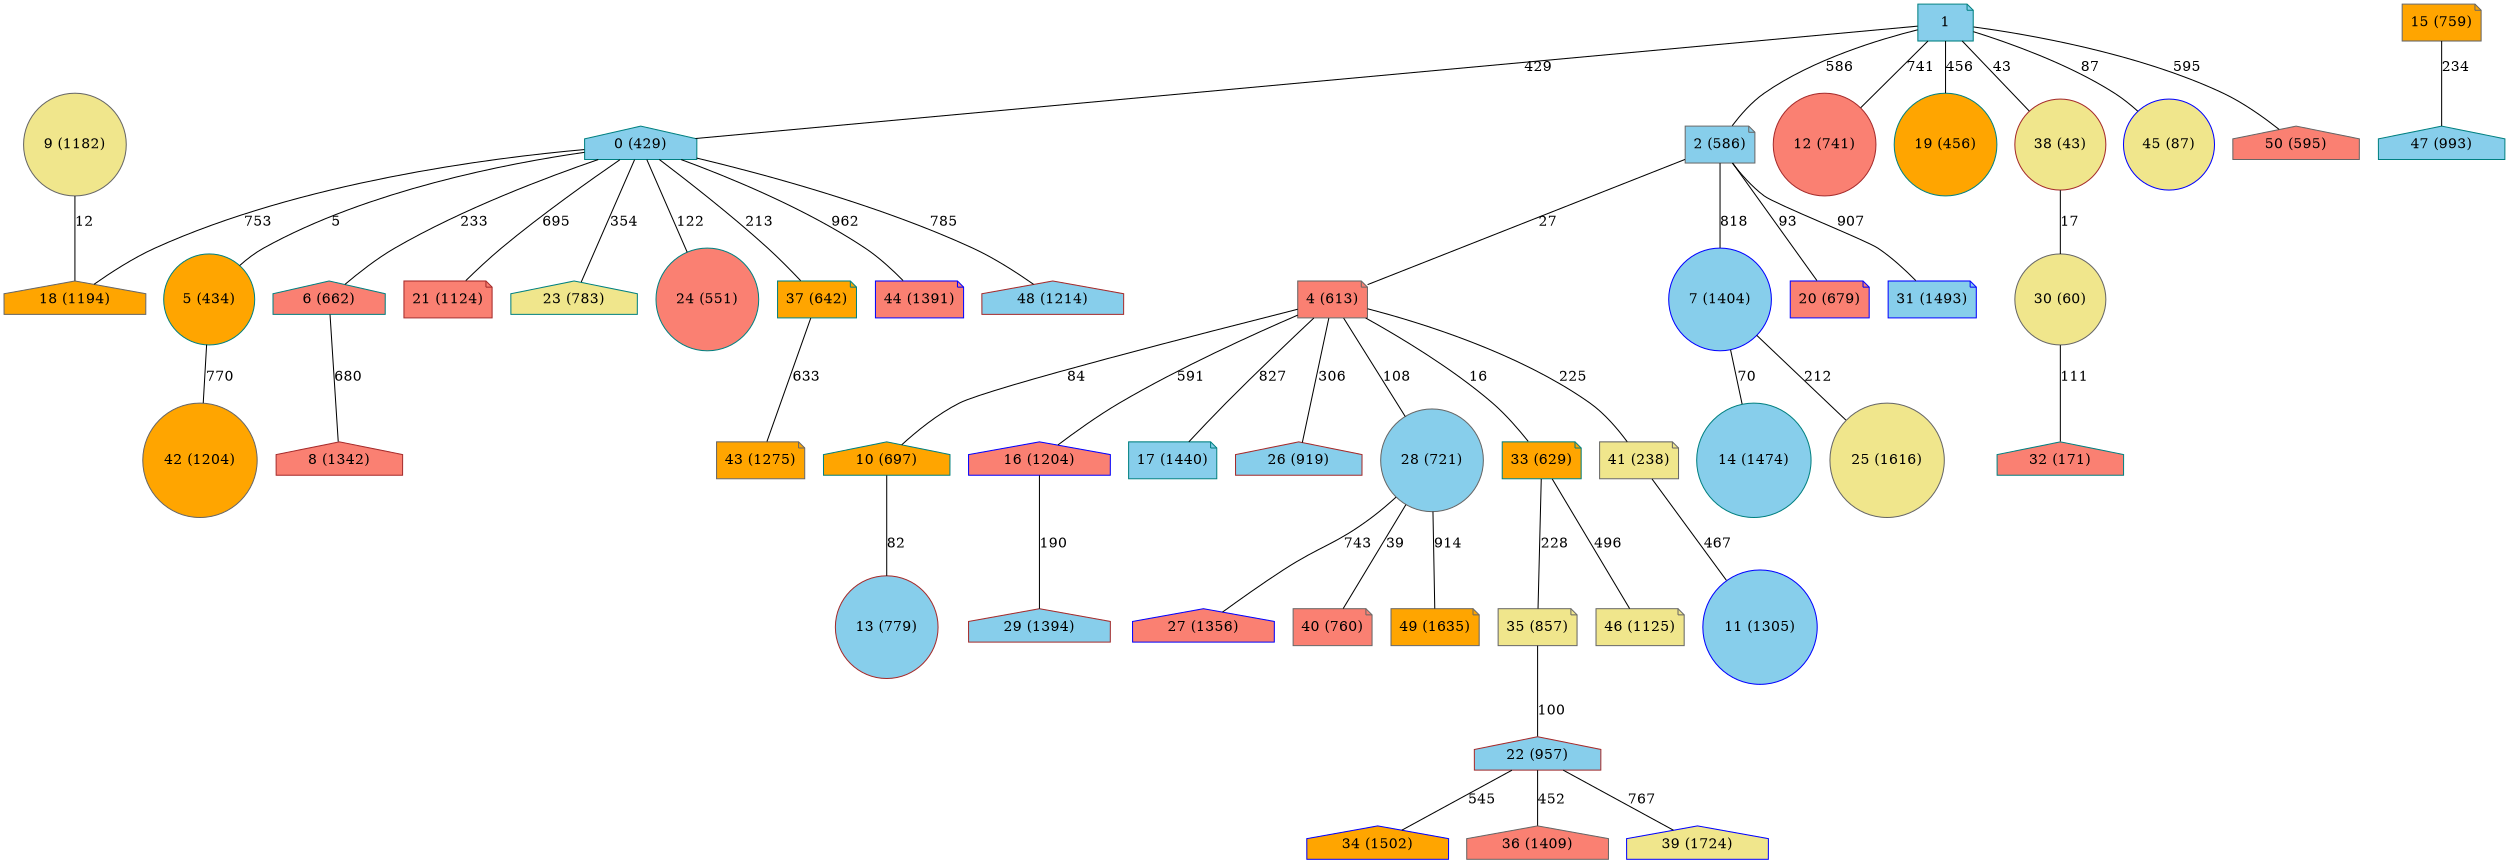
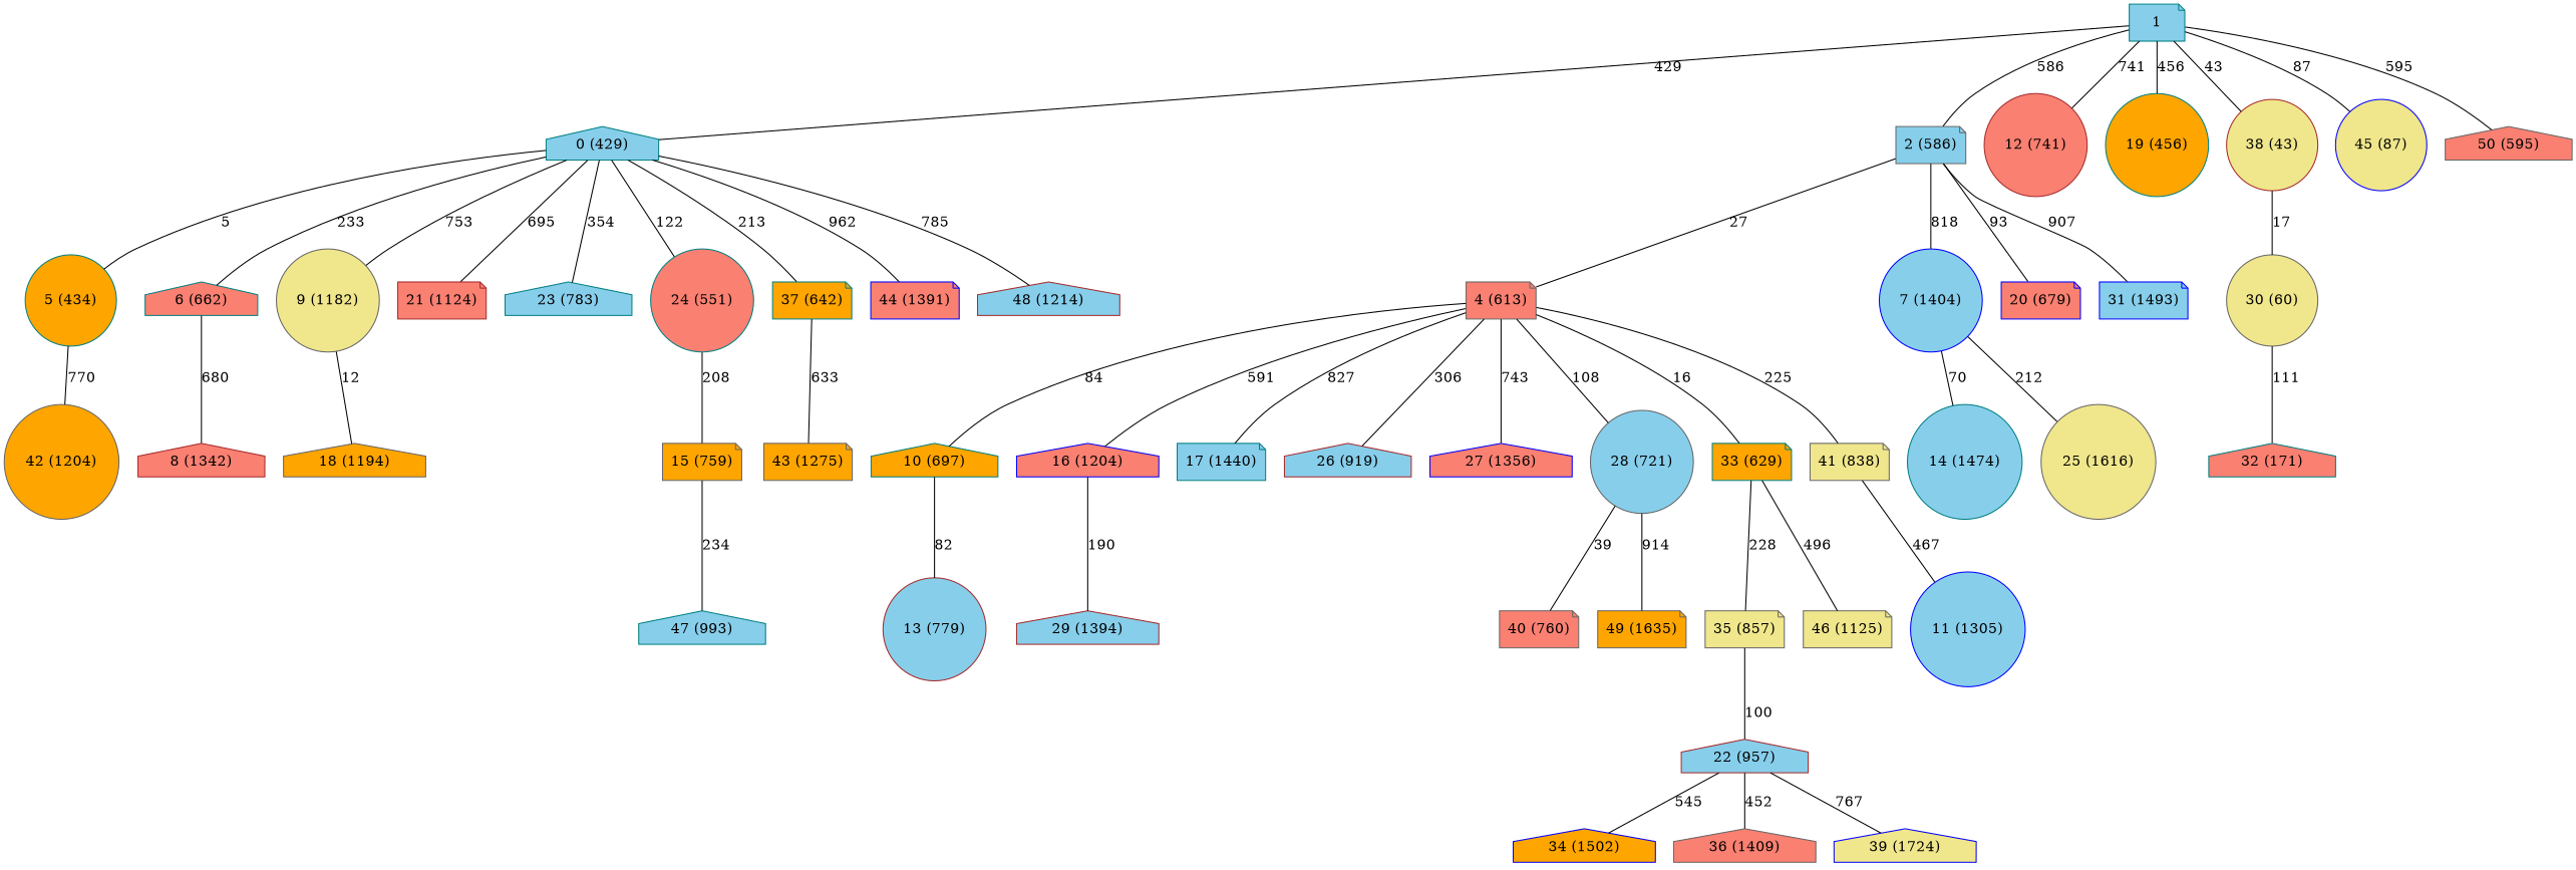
  strict graph {
    node [color=gray40 fillcolor=skyblue shape=house style=filled]
    n1 [color=teal label="0 (429)"]
    n2 [color=teal fillcolor=orange label="5 (434)" shape=circle]
    n3 [color=teal fillcolor=salmon label="6 (662)"]
    n4 [fillcolor=khaki label="9 (1182)" shape=circle]
    n5 [color=brown fillcolor=salmon label="21 (1124)" shape=note]
-   n6 [color=teal fillcolor=khaki label="23 (783)"]
+   n6 [color=teal label="23 (783)"]
    n7 [color=teal fillcolor=salmon label="24 (551)" shape=circle]
    n8 [color=teal fillcolor=orange label="37 (642)" shape=note]
    n9 [color=blue fillcolor=salmon label="44 (1391)" shape=note]
    n10 [color=brown label="48 (1214)"]
    1 [color=teal shape=note]
    n12 [label="2 (586)" shape=note]
    n13 [color=brown fillcolor=salmon label="12 (741)" shape=circle]
    n14 [color=teal fillcolor=orange label="19 (456)" shape=circle]
    n15 [color=brown fillcolor=khaki label="38 (43)" shape=circle]
    n16 [color=blue fillcolor=khaki label="45 (87)" shape=circle]
    n17 [fillcolor=salmon label="50 (595)"]
    n18 [fillcolor=salmon label="4 (613)" shape=note]
    n19 [color=blue label="7 (1404)" shape=circle]
    n20 [color=blue fillcolor=salmon label="20 (679)" shape=note]
    n21 [color=blue label="31 (1493)" shape=note]
    n22 [fillcolor=khaki label="30 (60)" shape=circle]
    n23 [fillcolor=orange label="42 (1204)" shape=circle]
    n24 [color=brown fillcolor=salmon label="8 (1342)"]
    n25 [fillcolor=orange label="18 (1194)"]
    n26 [fillcolor=orange label="15 (759)" shape=note]
    n27 [fillcolor=orange label="43 (1275)" shape=note]
    n28 [color=teal fillcolor=orange label="10 (697)"]
    n29 [color=blue fillcolor=salmon label="16 (1204)"]
    n30 [color=teal label="17 (1440)" shape=note]
    n31 [color=brown label="26 (919)"]
    n32 [color=blue fillcolor=salmon label="27 (1356)"]
    n33 [label="28 (721)" shape=circle]
    n34 [color=teal fillcolor=orange label="33 (629)" shape=note]
-   n35 [fillcolor=khaki label="41 (238)" shape=note]
+   n35 [fillcolor=khaki label="41 (838)" shape=note]
    n36 [color=teal label="14 (1474)" shape=circle]
    n37 [fillcolor=khaki label="25 (1616)" shape=circle]
    n38 [color=brown label="13 (779)" shape=circle]
    n39 [color=brown label="29 (1394)"]
    n40 [fillcolor=salmon label="40 (760)" shape=note]
    n41 [fillcolor=orange label="49 (1635)" shape=note]
    n42 [fillcolor=khaki label="35 (857)" shape=note]
    n43 [fillcolor=khaki label="46 (1125)" shape=note]
    n44 [color=blue label="11 (1305)" shape=circle]
    n45 [color=teal label="47 (993)"]
    n46 [color=brown label="22 (957)"]
    n47 [color=blue fillcolor=orange label="34 (1502)"]
    n48 [fillcolor=salmon label="36 (1409)"]
    n49 [color=blue fillcolor=khaki label="39 (1724)"]
    n50 [color=teal fillcolor=salmon label="32 (171)"]
    n1 -- n2 [label=5]
    n1 -- n3 [label=233]
-   n1 -- n25 [label=753]
+   n1 -- n4 [label=753]
    n1 -- n5 [label=695]
    n1 -- n6 [label=354]
    n1 -- n7 [label=122]
    n1 -- n8 [label=213]
    n1 -- n9 [label=962]
    n1 -- n10 [label=785]
    n2 -- n23 [label=770]
    n3 -- n24 [label=680]
    n4 -- n25 [label=12]
+   n7 -- n26 [label=208]
    n8 -- n27 [label=633]
    1 -- n1 [label=429]
    1 -- n12 [label=586]
    1 -- n13 [label=741]
    1 -- n14 [label=456]
    1 -- n15 [label=43]
    1 -- n16 [label=87]
    1 -- n17 [label=595]
    n12 -- n18 [label=27]
    n12 -- n19 [label=818]
    n12 -- n20 [label=93]
    n12 -- n21 [label=907]
    n15 -- n22 [label=17]
    n18 -- n28 [label=84]
    n18 -- n29 [label=591]
    n18 -- n30 [label=827]
    n18 -- n31 [label=306]
-   n33 -- n32 [label=743]
+   n18 -- n32 [label=743]
    n18 -- n33 [label=108]
    n18 -- n34 [label=16]
    n18 -- n35 [label=225]
    n19 -- n36 [label=70]
    n19 -- n37 [label=212]
    n22 -- n50 [label=111]
    n26 -- n45 [label=234]
    n28 -- n38 [label=82]
    n29 -- n39 [label=190]
    n33 -- n40 [label=39]
    n33 -- n41 [label=914]
    n34 -- n42 [label=228]
    n34 -- n43 [label=496]
    n35 -- n44 [label=467]
    n42 -- n46 [label=100]
    n46 -- n47 [label=545]
    n46 -- n48 [label=452]
    n46 -- n49 [label=767]
  }
